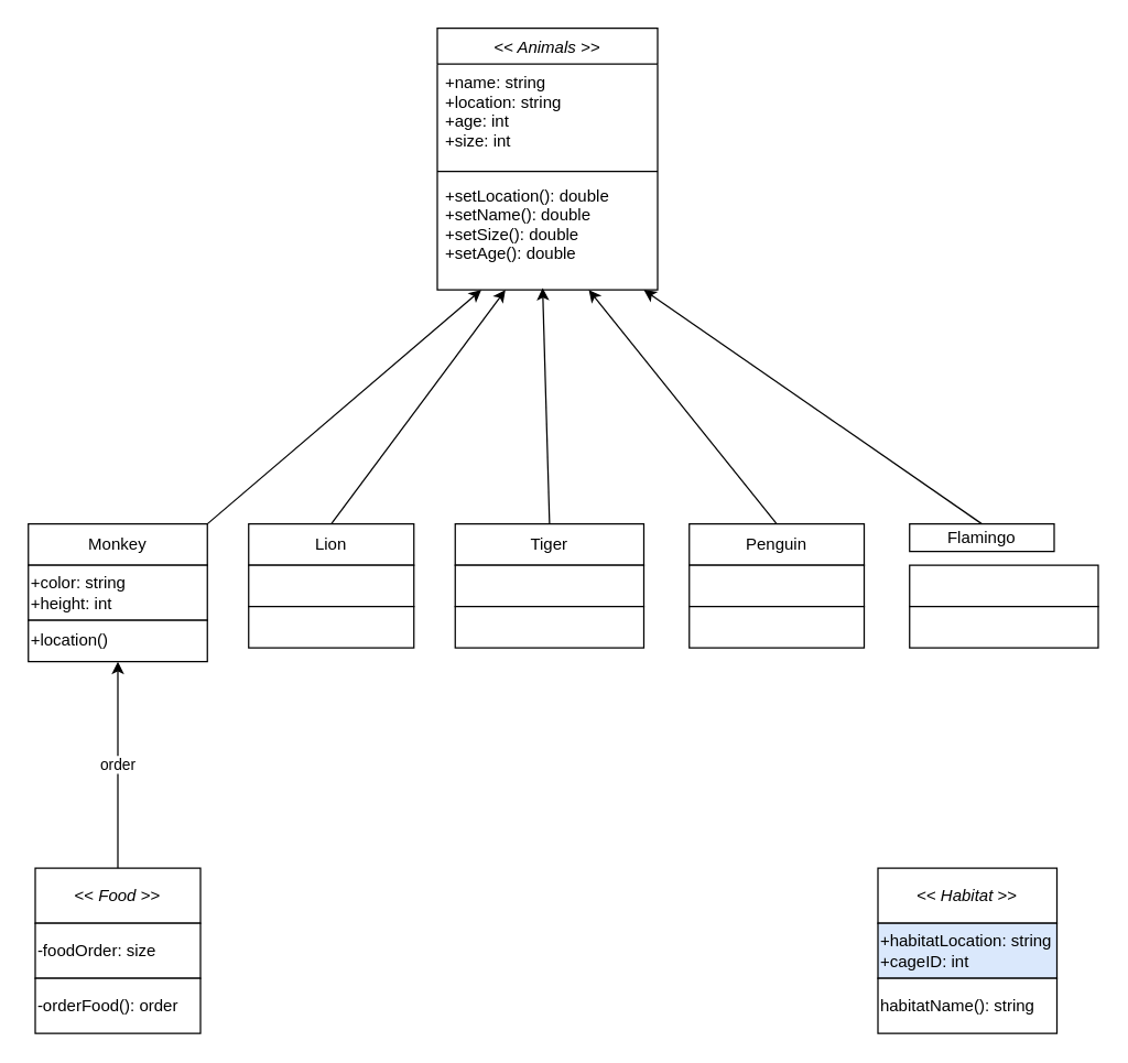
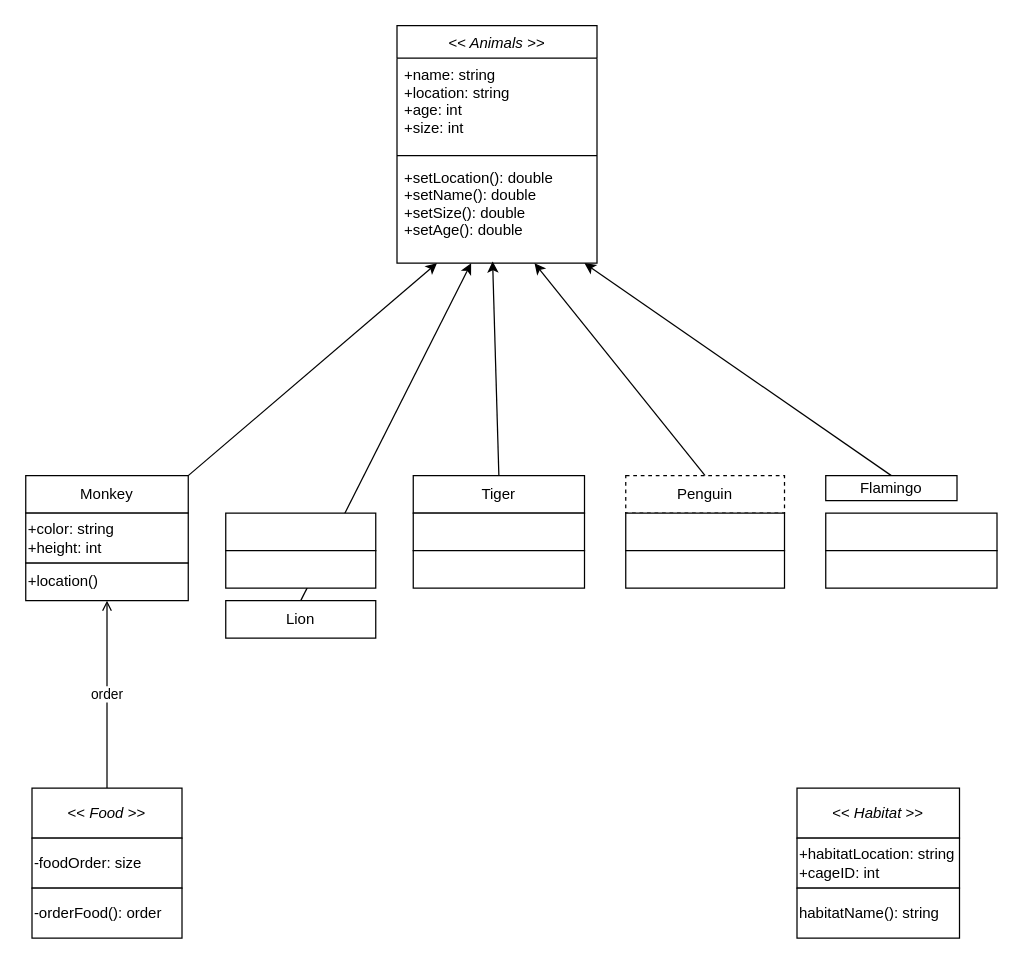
  <mxCell id="0" />
  <mxCell id="1" parent="0" />
  <mxCell id="2" value="&lt;&lt; Animals &gt;&gt;" style="swimlane;fontStyle=2;align=center;verticalAlign=top;childLayout=stackLayout;horizontal=1;startSize=26;horizontalStack=0;resizeParent=1;resizeLast=0;collapsible=1;marginBottom=0;rounded=0;shadow=0;strokeWidth=1;" parent="1" vertex="1"><mxGeometry x="317" y="20" width="160" height="190" as="geometry"><mxRectangle x="230" y="140" width="160" height="26" as="alternateBounds" /></mxGeometry></mxCell>
  <mxCell id="3" value="+name: string&#10;+location: string&#10;+age: int&#10;+size: int&#10;&#10;" style="text;align=left;verticalAlign=top;spacingLeft=4;spacingRight=4;overflow=hidden;rotatable=0;points=[[0,0.5],[1,0.5]];portConstraint=eastwest;" parent="2" vertex="1"><mxGeometry y="26" width="160" height="74" as="geometry" /></mxCell>
  <mxCell id="4" value="" style="line;html=1;strokeWidth=1;align=left;verticalAlign=middle;spacingTop=-1;spacingLeft=3;spacingRight=3;rotatable=0;labelPosition=right;points=[];portConstraint=eastwest;" parent="2" vertex="1"><mxGeometry y="100" width="160" height="8" as="geometry" /></mxCell>
  <mxCell id="5" value="+setLocation(): double&#10;+setName(): double&#10;+setSize(): double&#10;+setAge(): double &#10;" style="text;align=left;verticalAlign=top;spacingLeft=4;spacingRight=4;overflow=hidden;rotatable=0;points=[[0,0.5],[1,0.5]];portConstraint=eastwest;" parent="2" vertex="1"><mxGeometry y="108" width="160" height="82" as="geometry" /></mxCell>
  <mxCell id="6" style="edgeStyle=none;rounded=0;orthogonalLoop=1;jettySize=auto;html=1;exitX=1;exitY=0;exitDx=0;exitDy=0;" edge="1" parent="1" source="7" target="5"><mxGeometry relative="1" as="geometry" /></mxCell>
  <mxCell id="7" value="Monkey" style="rounded=0;whiteSpace=wrap;html=1;" vertex="1" parent="1"><mxGeometry x="20" y="380" width="130" height="30" as="geometry" /></mxCell>
  <mxCell id="8" value="+color: string&lt;br&gt;+height: int" style="rounded=0;whiteSpace=wrap;html=1;align=left;" vertex="1" parent="1"><mxGeometry x="20" y="410" width="130" height="40" as="geometry" /></mxCell>
  <mxCell id="9" value="+location()" style="rounded=0;whiteSpace=wrap;html=1;align=left;" vertex="1" parent="1"><mxGeometry x="20" y="450" width="130" height="30" as="geometry" /></mxCell>
  <mxCell id="10" style="edgeStyle=none;rounded=0;orthogonalLoop=1;jettySize=auto;html=1;exitX=0.5;exitY=0;exitDx=0;exitDy=0;" edge="1" parent="1" source="11" target="5"><mxGeometry relative="1" as="geometry" /></mxCell>
- <mxCell id="11" value="Lion" style="rounded=0;whiteSpace=wrap;html=1;align=center;" vertex="1" parent="1"><mxGeometry x="180" y="380" width="120" height="30" as="geometry" /></mxCell>
+ <mxCell id="11" value="Lion" style="rounded=0;whiteSpace=wrap;html=1;align=center;" vertex="1" parent="1"><mxGeometry x="180" y="480" width="120" height="30" as="geometry" /></mxCell>
  <mxCell id="12" style="edgeStyle=none;rounded=0;orthogonalLoop=1;jettySize=auto;html=1;exitX=0.5;exitY=0;exitDx=0;exitDy=0;entryX=0.478;entryY=0.983;entryDx=0;entryDy=0;entryPerimeter=0;" edge="1" parent="1" source="13" target="5"><mxGeometry relative="1" as="geometry" /></mxCell>
  <mxCell id="13" value="Tiger" style="rounded=0;whiteSpace=wrap;html=1;align=center;" vertex="1" parent="1"><mxGeometry x="330" y="380" width="137" height="30" as="geometry" /></mxCell>
  <mxCell id="14" style="edgeStyle=none;rounded=0;orthogonalLoop=1;jettySize=auto;html=1;exitX=0.5;exitY=0;exitDx=0;exitDy=0;" edge="1" parent="1" source="15"><mxGeometry relative="1" as="geometry"><mxPoint x="427" y="210" as="targetPoint" /></mxGeometry></mxCell>
- <mxCell id="15" value="Penguin" style="rounded=0;whiteSpace=wrap;html=1;align=center;" vertex="1" parent="1"><mxGeometry x="500" y="380" width="127" height="30" as="geometry" /></mxCell>
+ <mxCell id="15" value="Penguin" style="rounded=0;whiteSpace=wrap;html=1;align=center;dashed=1;" vertex="1" parent="1"><mxGeometry x="500" y="380" width="127" height="30" as="geometry" /></mxCell>
  <mxCell id="16" style="edgeStyle=none;rounded=0;orthogonalLoop=1;jettySize=auto;html=1;exitX=0.5;exitY=0;exitDx=0;exitDy=0;" edge="1" parent="1" source="17"><mxGeometry relative="1" as="geometry"><mxPoint x="467" y="210" as="targetPoint" /></mxGeometry></mxCell>
  <mxCell id="17" value="Flamingo" style="rounded=0;whiteSpace=wrap;html=1;align=center;" vertex="1" parent="1"><mxGeometry x="660" y="380" width="105" height="20" as="geometry" /></mxCell>
  <mxCell id="18" value="" style="rounded=0;whiteSpace=wrap;html=1;align=left;" vertex="1" parent="1"><mxGeometry x="180" y="410" width="120" height="30" as="geometry" /></mxCell>
  <mxCell id="19" value="" style="rounded=0;whiteSpace=wrap;html=1;align=center;" vertex="1" parent="1"><mxGeometry x="330" y="410" width="137" height="30" as="geometry" /></mxCell>
  <mxCell id="20" value="" style="rounded=0;whiteSpace=wrap;html=1;align=center;" vertex="1" parent="1"><mxGeometry x="500" y="410" width="127" height="30" as="geometry" /></mxCell>
  <mxCell id="21" value="" style="rounded=0;whiteSpace=wrap;html=1;align=center;" vertex="1" parent="1"><mxGeometry x="660" y="410" width="137" height="30" as="geometry" /></mxCell>
- <mxCell id="22" value="order" style="edgeStyle=none;rounded=0;orthogonalLoop=1;jettySize=auto;html=1;entryX=0.5;entryY=1;entryDx=0;entryDy=0;" edge="1" parent="1" source="23" target="9"><mxGeometry relative="1" as="geometry"><mxPoint x="85" y="540" as="targetPoint" /></mxGeometry></mxCell>
+ <mxCell id="22" value="order" style="edgeStyle=none;rounded=0;orthogonalLoop=1;jettySize=auto;html=1;entryX=0.5;entryY=1;entryDx=0;entryDy=0;endArrow=open;" edge="1" parent="1" source="23" target="9"><mxGeometry relative="1" as="geometry"><mxPoint x="85" y="540" as="targetPoint" /></mxGeometry></mxCell>
  <mxCell id="23" value="&amp;lt;&amp;lt; &lt;i&gt;Food&lt;/i&gt; &amp;gt;&amp;gt;" style="rounded=0;whiteSpace=wrap;html=1;align=center;" vertex="1" parent="1"><mxGeometry x="25" y="630" width="120" height="40" as="geometry" /></mxCell>
  <mxCell id="24" value="&amp;lt;&amp;lt; &lt;i&gt;Habitat&lt;/i&gt; &amp;gt;&amp;gt;" style="rounded=0;whiteSpace=wrap;html=1;align=center;" vertex="1" parent="1"><mxGeometry x="637" y="630" width="130" height="40" as="geometry" /></mxCell>
  <mxCell id="25" value="-foodOrder: size&amp;nbsp;" style="rounded=0;whiteSpace=wrap;html=1;align=left;" vertex="1" parent="1"><mxGeometry x="25" y="670" width="120" height="40" as="geometry" /></mxCell>
  <mxCell id="26" value="-orderFood(): order" style="rounded=0;whiteSpace=wrap;html=1;align=left;" vertex="1" parent="1"><mxGeometry x="25" y="710" width="120" height="40" as="geometry" /></mxCell>
- <mxCell id="27" value="+habitatLocation: string&lt;br&gt;+cageID: int" style="rounded=0;whiteSpace=wrap;html=1;align=left;fillColor=#dae8fc;" vertex="1" parent="1"><mxGeometry x="637" y="670" width="130" height="40" as="geometry" /></mxCell>
+ <mxCell id="27" value="+habitatLocation: string&lt;br&gt;+cageID: int" style="rounded=0;whiteSpace=wrap;html=1;align=left;" vertex="1" parent="1"><mxGeometry x="637" y="670" width="130" height="40" as="geometry" /></mxCell>
  <mxCell id="28" value="habitatName(): string&lt;br&gt;" style="rounded=0;whiteSpace=wrap;html=1;align=left;" vertex="1" parent="1"><mxGeometry x="637" y="710" width="130" height="40" as="geometry" /></mxCell>
  <mxCell id="29" value="" style="rounded=0;whiteSpace=wrap;html=1;align=left;" vertex="1" parent="1"><mxGeometry x="180" y="440" width="120" height="30" as="geometry" /></mxCell>
  <mxCell id="30" value="" style="rounded=0;whiteSpace=wrap;html=1;align=left;" vertex="1" parent="1"><mxGeometry x="330" y="440" width="137" height="30" as="geometry" /></mxCell>
  <mxCell id="31" value="" style="rounded=0;whiteSpace=wrap;html=1;align=left;" vertex="1" parent="1"><mxGeometry x="500" y="440" width="127" height="30" as="geometry" /></mxCell>
  <mxCell id="32" value="" style="rounded=0;whiteSpace=wrap;html=1;align=left;" vertex="1" parent="1"><mxGeometry x="660" y="440" width="137" height="30" as="geometry" /></mxCell>
